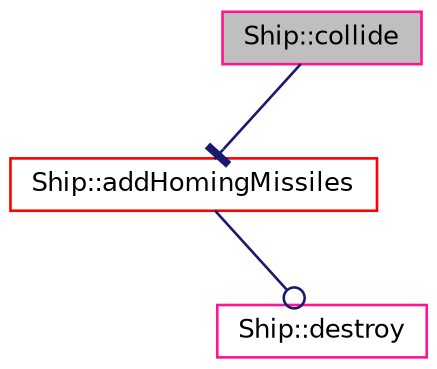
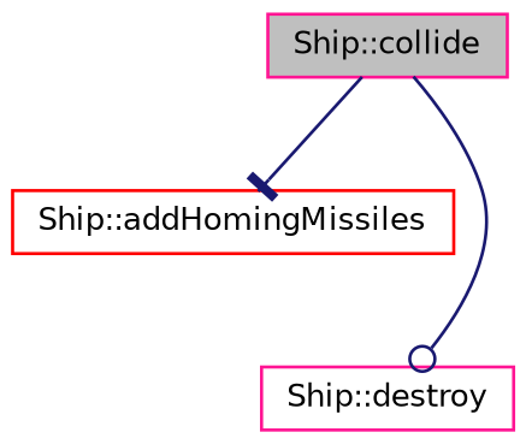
  digraph {
    rankdir=TB
    node [color=deeppink fillcolor=white fontname=Helvetica fontsize=10 shape=record style=filled]
    edge [color=midnightblue fontname=Helvetica fontsize=10 labelfontname=Helvetica labelfontsize=10 style=solid]
    n1 [fillcolor=grey75 fontcolor=black height=0.2 label="Ship::collide" width=0.4]
    n2 [color=red height=0.2 label="Ship::addHomingMissiles" width=0.4]
    n3 [height=0.2 label="Ship::destroy" width=0.4]
    n1 -> n2 [arrowhead=tee]
-   n2 -> n3 [arrowhead=odot]
+   n1 -> n3 [arrowhead=odot]
  }
